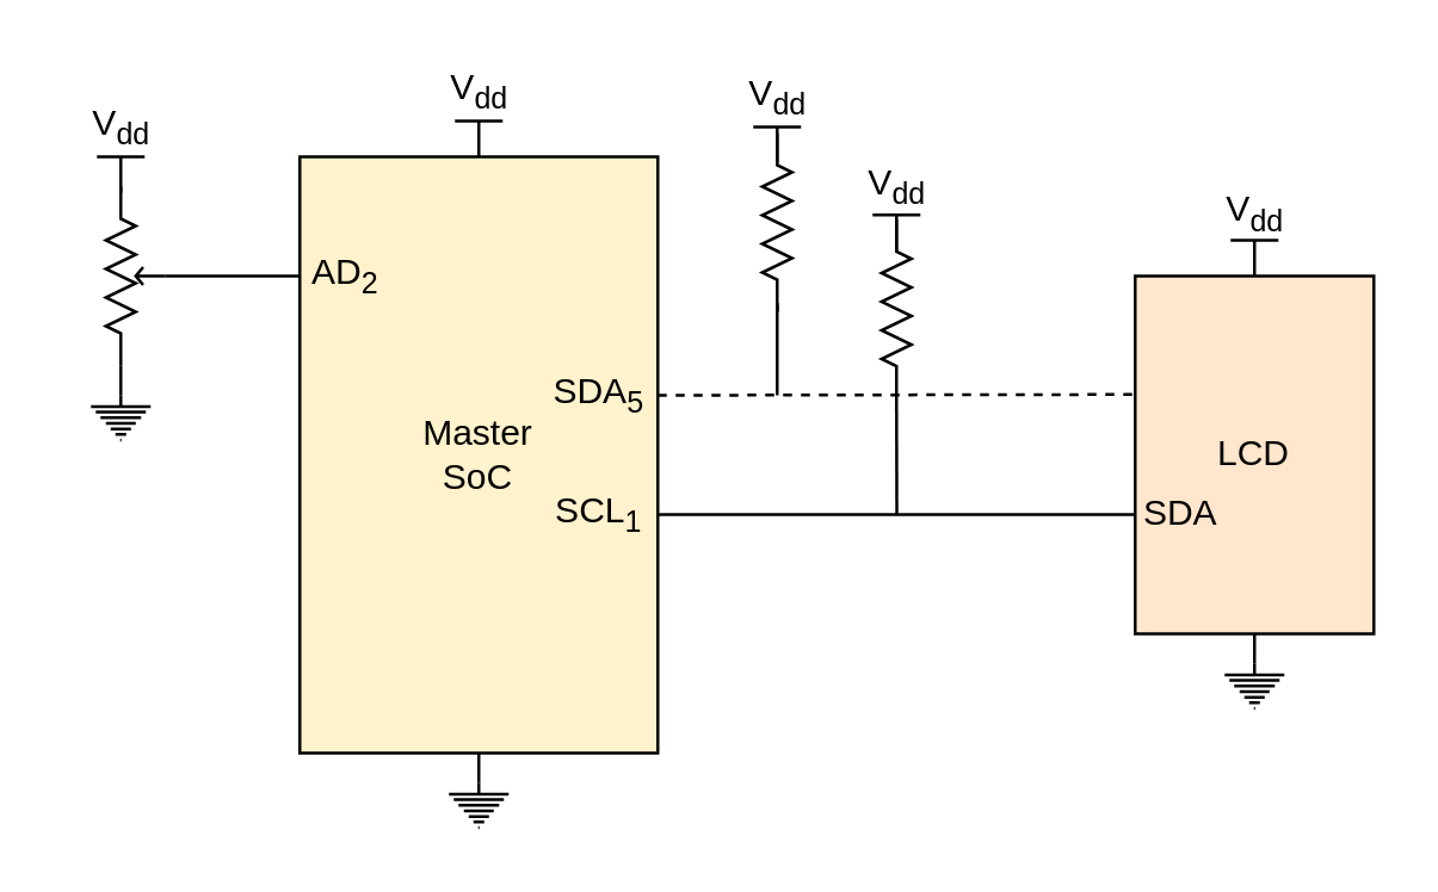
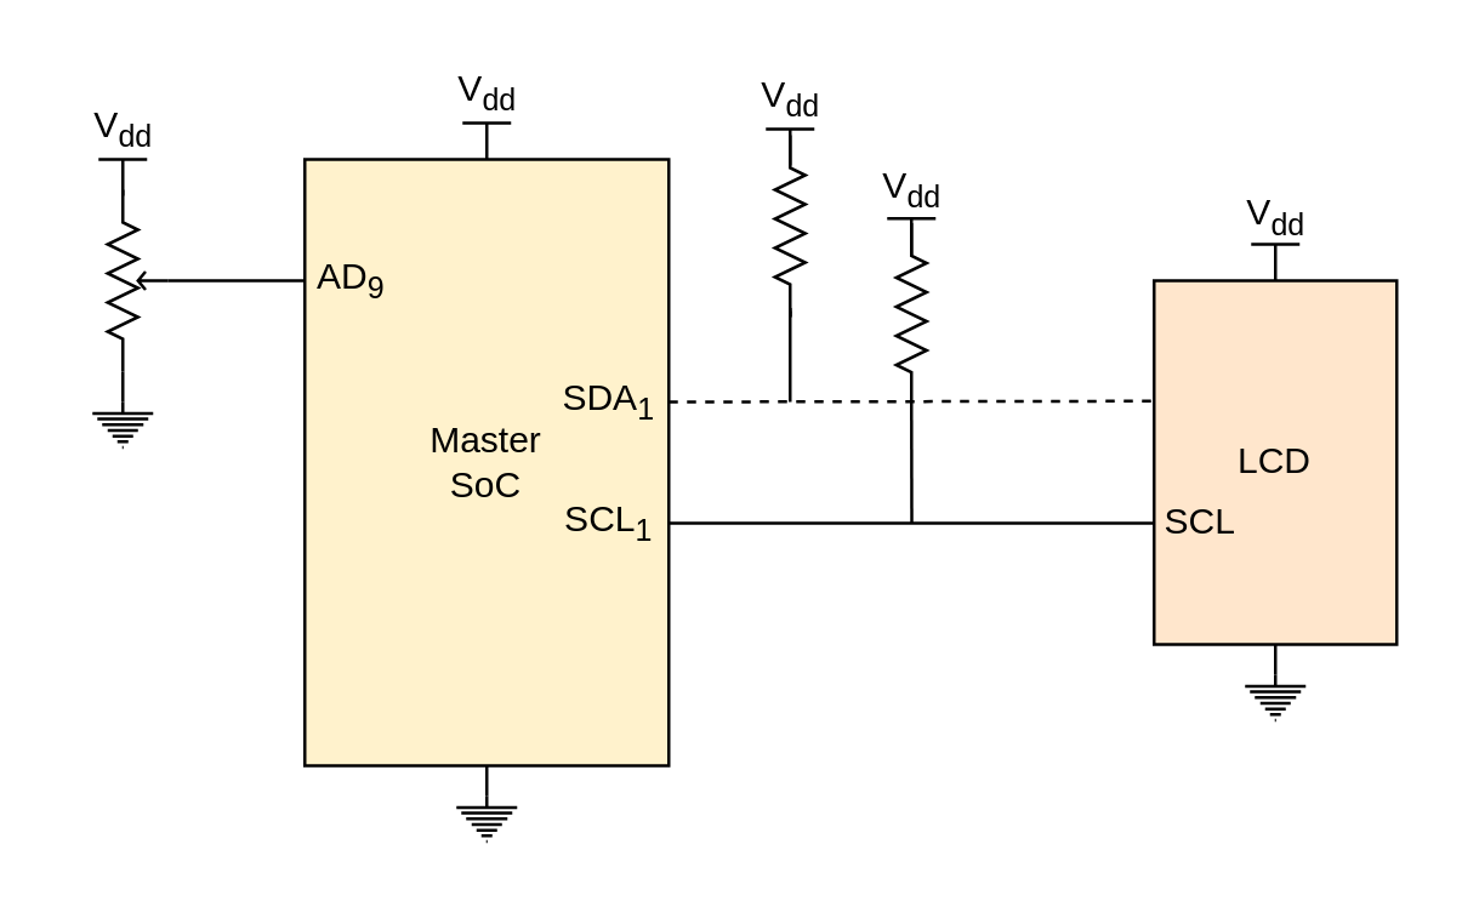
  <mxCell id="0" />
  <mxCell id="1" parent="0" />
  <mxCell id="2" value="Master&lt;div&gt;SoC&lt;/div&gt;" style="rounded=0;whiteSpace=wrap;html=1;snapToPoint=1;arcSize=12;fillColor=#fff2cc;" parent="1" vertex="1"><mxGeometry x="100" y="52" width="120" height="200" as="geometry" /></mxCell>
- <mxCell id="3" value="AD&lt;sub&gt;2&lt;/sub&gt;" style="text;html=1;align=center;verticalAlign=middle;resizable=1;points=[];autosize=1;strokeColor=none;fillColor=none;" parent="1" vertex="1"><mxGeometry x="90" y="77" width="50" height="30" as="geometry" /></mxCell>
+ <mxCell id="3" value="AD&lt;sub&gt;9&lt;/sub&gt;" style="text;html=1;align=center;verticalAlign=middle;resizable=1;points=[];autosize=1;strokeColor=none;fillColor=none;" parent="1" vertex="1"><mxGeometry x="90" y="77" width="50" height="30" as="geometry" /></mxCell>
  <mxCell id="4" value="LCD" style="rounded=0;whiteSpace=wrap;html=1;fillColor=#ffe6cc;" parent="1" vertex="1"><mxGeometry x="380" y="92" width="80" height="120" as="geometry" /></mxCell>
  <mxCell id="5" value="" style="endArrow=none;html=1;rounded=0;entryX=0.004;entryY=0.331;entryDx=0;entryDy=0;entryPerimeter=0;exitX=1;exitY=0.4;exitDx=0;exitDy=0;exitPerimeter=0;dashed=1;" parent="1" source="2" target="4" edge="1"><mxGeometry width="50" height="50" relative="1" as="geometry"><mxPoint x="220" y="132" as="sourcePoint" /><mxPoint x="338.56" y="112" as="targetPoint" /></mxGeometry></mxCell>
  <mxCell id="6" value="" style="pointerEvents=1;verticalLabelPosition=bottom;shadow=0;dashed=0;align=center;html=1;verticalAlign=top;shape=mxgraph.electrical.signal_sources.protective_earth;strokeWidth=1;" parent="1" vertex="1"><mxGeometry x="410" y="222" width="20" height="15" as="geometry" /></mxCell>
  <mxCell id="7" value="" style="pointerEvents=1;verticalLabelPosition=bottom;shadow=0;dashed=0;align=center;html=1;verticalAlign=top;shape=mxgraph.electrical.resistors.resistor_2;direction=south;strokeWidth=1;" parent="1" vertex="1"><mxGeometry x="255" y="44" width="10" height="60" as="geometry" /></mxCell>
  <mxCell id="8" value="V&lt;sub&gt;dd&lt;/sub&gt;" style="verticalLabelPosition=top;verticalAlign=bottom;shape=mxgraph.electrical.signal_sources.vdd;shadow=0;dashed=0;align=center;strokeWidth=1;fontSize=24;html=1;flipV=1;noLabel=1;" parent="1" vertex="1"><mxGeometry x="412" y="80" width="16" height="12" as="geometry" /></mxCell>
  <mxCell id="9" value="V&lt;sub&gt;dd&lt;/sub&gt;" style="text;html=1;align=center;verticalAlign=middle;resizable=1;points=[];autosize=1;strokeColor=none;fillColor=none;strokeWidth=1;" parent="1" vertex="1"><mxGeometry x="400" y="61" width="40" height="20" as="geometry" /></mxCell>
  <mxCell id="10" value="" style="endArrow=none;html=1;rounded=0;entryX=1;entryY=0.5;entryDx=0;entryDy=0;entryPerimeter=0;exitX=0;exitY=0.57;exitDx=0;exitDy=0;exitPerimeter=0;strokeWidth=1;" parent="1" target="7" edge="1"><mxGeometry width="50" height="50" relative="1" as="geometry"><mxPoint x="260.03" y="101" as="sourcePoint" /><mxPoint x="280" y="-5.5" as="targetPoint" /></mxGeometry></mxCell>
  <mxCell id="11" value="V&lt;sub&gt;dd&lt;/sub&gt;" style="verticalLabelPosition=top;verticalAlign=bottom;shape=mxgraph.electrical.signal_sources.vdd;shadow=0;dashed=0;align=center;strokeWidth=1;fontSize=24;html=1;flipV=1;noLabel=1;" parent="1" vertex="1"><mxGeometry x="152" y="40" width="16" height="12" as="geometry" /></mxCell>
  <mxCell id="12" value="V&lt;sub&gt;dd&lt;/sub&gt;" style="text;html=1;align=center;verticalAlign=middle;resizable=1;points=[];autosize=1;strokeColor=none;fillColor=none;strokeWidth=1;" parent="1" vertex="1"><mxGeometry x="140" y="20" width="40" height="20" as="geometry" /></mxCell>
  <mxCell id="13" value="" style="pointerEvents=1;verticalLabelPosition=bottom;shadow=0;dashed=0;align=center;html=1;verticalAlign=top;shape=mxgraph.electrical.signal_sources.protective_earth;strokeWidth=1;" parent="1" vertex="1"><mxGeometry x="150" y="262" width="20" height="15" as="geometry" /></mxCell>
  <mxCell id="14" value="V&lt;sub&gt;dd&lt;/sub&gt;" style="verticalLabelPosition=top;verticalAlign=bottom;shape=mxgraph.electrical.signal_sources.vdd;shadow=0;dashed=0;align=center;strokeWidth=1;fontSize=24;html=1;flipV=1;noLabel=1;" parent="1" vertex="1"><mxGeometry x="252" y="42" width="16" height="12" as="geometry" /></mxCell>
  <mxCell id="15" value="V&lt;sub&gt;dd&lt;/sub&gt;" style="text;html=1;align=center;verticalAlign=middle;resizable=1;points=[];autosize=1;strokeColor=none;fillColor=none;strokeWidth=1;" parent="1" vertex="1"><mxGeometry x="240" y="22" width="40" height="20" as="geometry" /></mxCell>
  <mxCell id="16" value="" style="endArrow=none;html=1;rounded=0;exitX=0.5;exitY=1;exitDx=0;exitDy=0;entryX=0.5;entryY=0;entryDx=0;entryDy=0;entryPerimeter=0;" parent="1" source="2" target="13" edge="1"><mxGeometry width="50" height="50" relative="1" as="geometry"><mxPoint x="270" y="232" as="sourcePoint" /><mxPoint x="320" y="182" as="targetPoint" /></mxGeometry></mxCell>
  <mxCell id="17" value="" style="endArrow=none;html=1;rounded=0;entryX=0.5;entryY=1;entryDx=0;entryDy=0;exitX=0.5;exitY=0;exitDx=0;exitDy=0;exitPerimeter=0;" parent="1" source="6" target="4" edge="1"><mxGeometry width="50" height="50" relative="1" as="geometry"><mxPoint x="270" y="232" as="sourcePoint" /><mxPoint x="320" y="182" as="targetPoint" /></mxGeometry></mxCell>
- <mxCell id="18" value="SDA&lt;sub&gt;5&lt;/sub&gt;" style="text;html=1;align=center;verticalAlign=middle;resizable=1;points=[];autosize=1;strokeColor=none;fillColor=none;" parent="1" vertex="1"><mxGeometry x="175" y="117" width="50" height="30" as="geometry" /></mxCell>
+ <mxCell id="18" value="SDA&lt;sub&gt;1&lt;/sub&gt;" style="text;html=1;align=center;verticalAlign=middle;resizable=1;points=[];autosize=1;strokeColor=none;fillColor=none;" parent="1" vertex="1"><mxGeometry x="175" y="117" width="50" height="30" as="geometry" /></mxCell>
  <mxCell id="19" value="SCL&lt;sub&gt;1&lt;/sub&gt;" style="text;html=1;align=center;verticalAlign=middle;resizable=1;points=[];autosize=1;strokeColor=none;fillColor=none;" parent="1" vertex="1"><mxGeometry x="175" y="157" width="50" height="30" as="geometry" /></mxCell>
- <mxCell id="20" value="SDA" style="text;html=1;align=center;verticalAlign=middle;resizable=1;points=[];autosize=1;strokeColor=none;fillColor=none;" parent="1" vertex="1"><mxGeometry x="370" y="162" width="50" height="20" as="geometry" /></mxCell>
+ <mxCell id="20" value="SCL" style="text;html=1;align=center;verticalAlign=middle;resizable=1;points=[];autosize=1;strokeColor=none;fillColor=none;" parent="1" vertex="1"><mxGeometry x="370" y="162" width="50" height="20" as="geometry" /></mxCell>
  <mxCell id="21" value="" style="endArrow=none;html=1;rounded=0;exitX=1;exitY=0.6;exitDx=0;exitDy=0;exitPerimeter=0;" parent="1" source="2" edge="1"><mxGeometry width="50" height="50" relative="1" as="geometry"><mxPoint x="300" y="172" as="sourcePoint" /><mxPoint x="380" y="172" as="targetPoint" /></mxGeometry></mxCell>
  <mxCell id="22" value="" style="pointerEvents=1;verticalLabelPosition=bottom;shadow=0;dashed=0;align=center;html=1;verticalAlign=top;shape=mxgraph.electrical.resistors.resistor_2;direction=south;strokeWidth=1;" parent="1" vertex="1"><mxGeometry x="295" y="73" width="10" height="60" as="geometry" /></mxCell>
  <mxCell id="23" value="V&lt;sub&gt;dd&lt;/sub&gt;" style="verticalLabelPosition=top;verticalAlign=bottom;shape=mxgraph.electrical.signal_sources.vdd;shadow=0;dashed=0;align=center;strokeWidth=1;fontSize=24;html=1;flipV=1;noLabel=1;" parent="1" vertex="1"><mxGeometry x="292" y="71.5" width="16" height="12" as="geometry" /></mxCell>
  <mxCell id="24" value="V&lt;sub&gt;dd&lt;/sub&gt;" style="text;html=1;align=center;verticalAlign=middle;resizable=1;points=[];autosize=1;strokeColor=none;fillColor=none;strokeWidth=1;" parent="1" vertex="1"><mxGeometry x="280" y="52" width="40" height="20" as="geometry" /></mxCell>
  <mxCell id="25" value="" style="endArrow=none;html=1;rounded=0;" parent="1" edge="1"><mxGeometry width="50" height="50" relative="1" as="geometry"><mxPoint x="260" y="132" as="sourcePoint" /><mxPoint x="260" y="102" as="targetPoint" /></mxGeometry></mxCell>
  <mxCell id="26" value="" style="endArrow=none;html=1;rounded=0;entryX=1;entryY=0.5;entryDx=0;entryDy=0;entryPerimeter=0;" parent="1" target="22" edge="1"><mxGeometry width="50" height="50" relative="1" as="geometry"><mxPoint x="300.1" y="172" as="sourcePoint" /><mxPoint x="299.9" y="114.5" as="targetPoint" /></mxGeometry></mxCell>
  <mxCell id="27" value="V&lt;sub&gt;dd&lt;/sub&gt;" style="verticalLabelPosition=top;verticalAlign=bottom;shape=mxgraph.electrical.signal_sources.vdd;shadow=0;dashed=0;align=center;strokeWidth=1;fontSize=24;html=1;flipV=1;noLabel=1;" parent="1" vertex="1"><mxGeometry x="32" y="52" width="16" height="12" as="geometry" /></mxCell>
  <mxCell id="28" value="V&lt;sub&gt;dd&lt;/sub&gt;" style="text;html=1;align=center;verticalAlign=middle;resizable=1;points=[];autosize=1;strokeColor=none;fillColor=none;strokeWidth=1;" parent="1" vertex="1"><mxGeometry x="20" y="32" width="40" height="20" as="geometry" /></mxCell>
  <mxCell id="29" value="" style="pointerEvents=1;verticalLabelPosition=bottom;shadow=0;dashed=0;align=center;html=1;verticalAlign=top;shape=mxgraph.electrical.resistors.potentiometer_2;direction=north;" parent="1" vertex="1"><mxGeometry x="35" y="62" width="20" height="60" as="geometry" /></mxCell>
  <mxCell id="30" value="" style="pointerEvents=1;verticalLabelPosition=bottom;shadow=0;dashed=0;align=center;html=1;verticalAlign=top;shape=mxgraph.electrical.signal_sources.protective_earth;strokeWidth=1;" parent="1" vertex="1"><mxGeometry x="30" y="132" width="20" height="15" as="geometry" /></mxCell>
  <mxCell id="31" value="" style="endArrow=none;html=1;rounded=0;entryX=0;entryY=0.25;entryDx=0;entryDy=0;entryPerimeter=0;exitX=0.5;exitY=0;exitDx=0;exitDy=0;exitPerimeter=0;" parent="1" source="30" target="29" edge="1"><mxGeometry width="50" height="50" relative="1" as="geometry"><mxPoint x="150" y="172" as="sourcePoint" /><mxPoint x="200" y="122" as="targetPoint" /></mxGeometry></mxCell>
  <mxCell id="32" value="" style="endArrow=none;html=1;rounded=0;exitX=0.5;exitY=1;exitDx=0;exitDy=0;exitPerimeter=0;" parent="1" source="29" edge="1"><mxGeometry width="50" height="50" relative="1" as="geometry"><mxPoint x="40" y="83.5" as="sourcePoint" /><mxPoint x="100" y="92" as="targetPoint" /></mxGeometry></mxCell>
